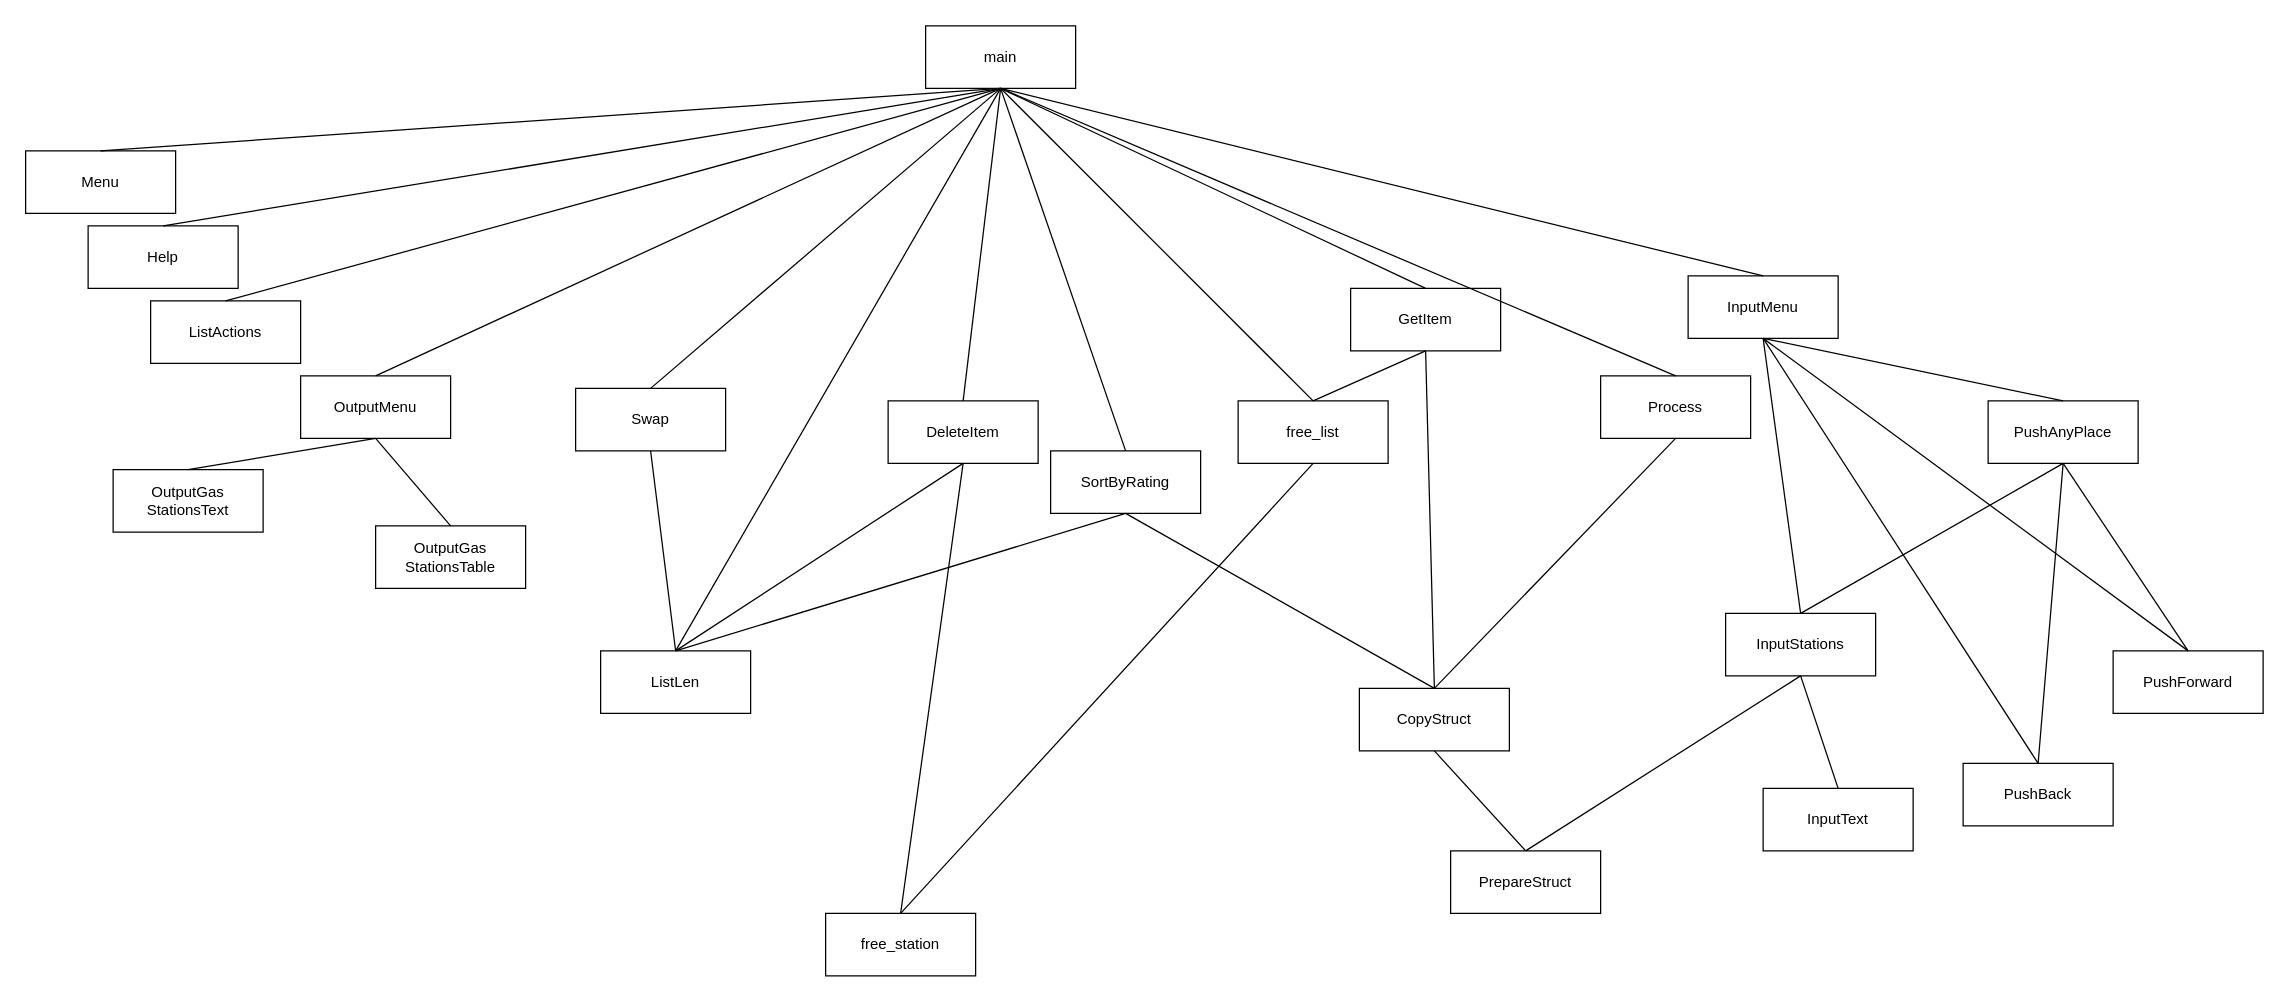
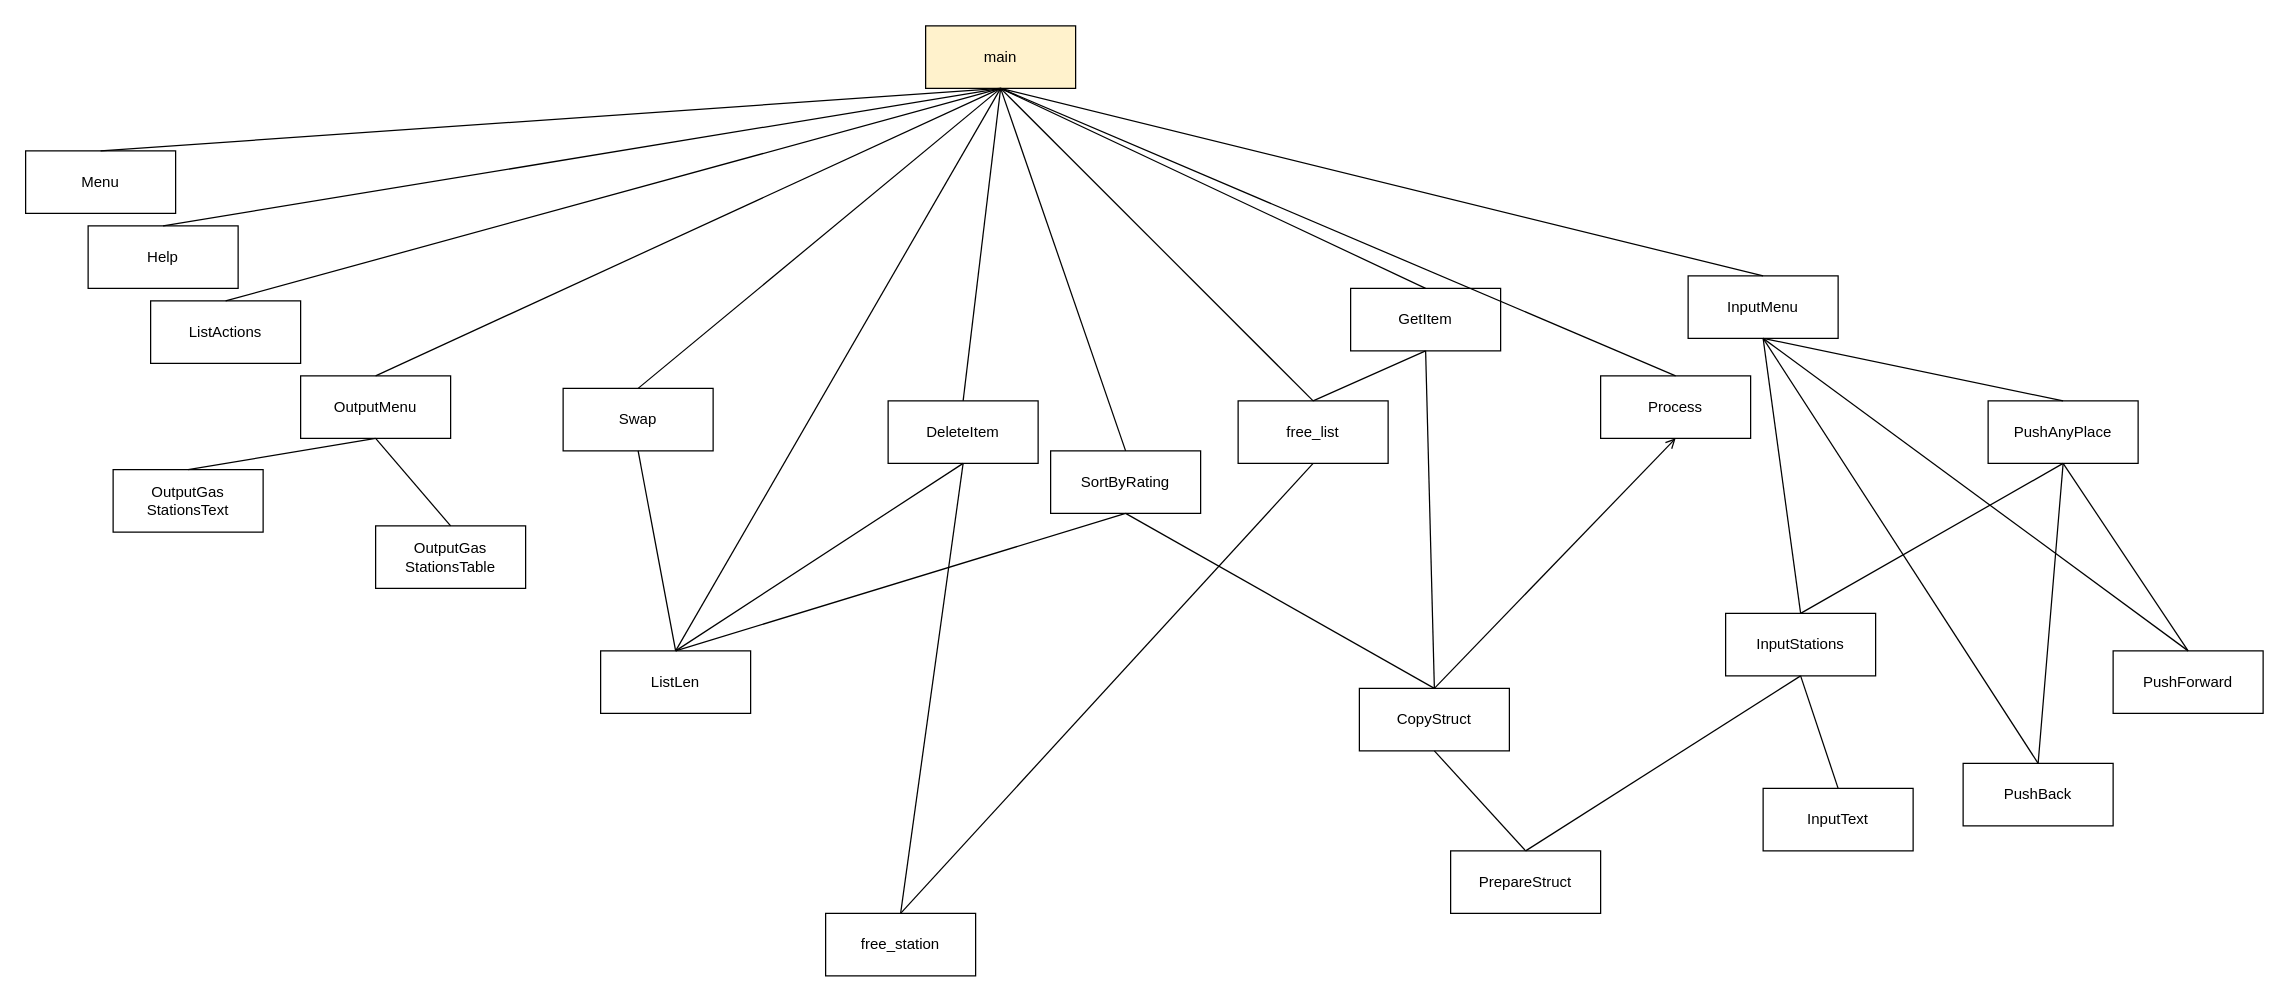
  <mxCell id="0" />
  <mxCell id="1" parent="0" />
- <mxCell id="2" value="main" style="rounded=0;whiteSpace=wrap;html=1;" vertex="1" parent="1"><mxGeometry x="740" width="120" height="50" as="geometry" y="20" /></mxCell>
+ <mxCell id="2" value="main" style="rounded=0;whiteSpace=wrap;html=1;fillColor=#fff2cc;" vertex="1" parent="1"><mxGeometry x="740" width="120" height="50" as="geometry" y="20" /></mxCell>
  <mxCell id="3" value="Menu" style="rounded=0;whiteSpace=wrap;html=1;" vertex="1" parent="1"><mxGeometry x="20" y="120" width="120" height="50" as="geometry" /></mxCell>
  <mxCell id="4" value="OutputMenu" style="rounded=0;whiteSpace=wrap;html=1;" vertex="1" parent="1"><mxGeometry x="240" y="300" width="120" height="50" as="geometry" /></mxCell>
  <mxCell id="5" value="InputMenu" style="rounded=0;whiteSpace=wrap;html=1;" vertex="1" parent="1"><mxGeometry x="1350" y="220" width="120" height="50" as="geometry" /></mxCell>
  <mxCell id="6" value="Help" style="rounded=0;whiteSpace=wrap;html=1;" vertex="1" parent="1"><mxGeometry x="70" y="180" width="120" height="50" as="geometry" /></mxCell>
  <mxCell id="7" value="ListActions" style="rounded=0;whiteSpace=wrap;html=1;" vertex="1" parent="1"><mxGeometry x="120" y="240" width="120" height="50" as="geometry" /></mxCell>
  <mxCell id="8" value="ListLen" style="rounded=0;whiteSpace=wrap;html=1;" vertex="1" parent="1"><mxGeometry x="480" y="520" width="120" height="50" as="geometry" /></mxCell>
  <mxCell id="9" value="DeleteItem" style="rounded=0;whiteSpace=wrap;html=1;" vertex="1" parent="1"><mxGeometry x="710" y="320" width="120" height="50" as="geometry" /></mxCell>
  <mxCell id="10" value="SortByRating" style="rounded=0;whiteSpace=wrap;html=1;" vertex="1" parent="1"><mxGeometry x="840" y="360" width="120" height="50" as="geometry" /></mxCell>
- <mxCell id="11" value="Swap" style="rounded=0;whiteSpace=wrap;html=1;" vertex="1" parent="1"><mxGeometry x="460" y="310" width="120" height="50" as="geometry" /></mxCell>
+ <mxCell id="11" value="Swap" style="rounded=0;whiteSpace=wrap;html=1;" vertex="1" parent="1"><mxGeometry x="450" y="310" width="120" height="50" as="geometry" /></mxCell>
  <mxCell id="12" value="GetItem" style="rounded=0;whiteSpace=wrap;html=1;" vertex="1" parent="1"><mxGeometry x="1080" y="230" width="120" height="50" as="geometry" /></mxCell>
  <mxCell id="13" value="PushBack" style="rounded=0;whiteSpace=wrap;html=1;" vertex="1" parent="1"><mxGeometry x="1570" y="610" width="120" height="50" as="geometry" /></mxCell>
  <mxCell id="14" value="PushForward" style="rounded=0;whiteSpace=wrap;html=1;" vertex="1" parent="1"><mxGeometry x="1690" y="520" width="120" height="50" as="geometry" /></mxCell>
  <mxCell id="15" value="PushAnyPlace" style="rounded=0;whiteSpace=wrap;html=1;" vertex="1" parent="1"><mxGeometry x="1590" y="320" width="120" height="50" as="geometry" /></mxCell>
  <mxCell id="16" value="InputStations" style="rounded=0;whiteSpace=wrap;html=1;" vertex="1" parent="1"><mxGeometry x="1380" y="490" width="120" height="50" as="geometry" /></mxCell>
  <mxCell id="17" value="Process" style="rounded=0;whiteSpace=wrap;html=1;" vertex="1" parent="1"><mxGeometry x="1280" y="300" width="120" height="50" as="geometry" /></mxCell>
  <mxCell id="18" value="PrepareStruct" style="rounded=0;whiteSpace=wrap;html=1;" vertex="1" parent="1"><mxGeometry x="1160" y="680" width="120" height="50" as="geometry" /></mxCell>
  <mxCell id="19" value="CopyStruct" style="rounded=0;whiteSpace=wrap;html=1;" vertex="1" parent="1"><mxGeometry x="1087" y="550" width="120" height="50" as="geometry" /></mxCell>
  <mxCell id="20" value="OutputGas&lt;br&gt;StationsTable" style="rounded=0;whiteSpace=wrap;html=1;" vertex="1" parent="1"><mxGeometry x="300" y="420" width="120" height="50" as="geometry" /></mxCell>
  <mxCell id="21" value="OutputGas&lt;br&gt;StationsText" style="rounded=0;whiteSpace=wrap;html=1;" vertex="1" parent="1"><mxGeometry x="90" y="375" width="120" height="50" as="geometry" /></mxCell>
  <mxCell id="22" value="free_station" style="rounded=0;whiteSpace=wrap;html=1;" vertex="1" parent="1"><mxGeometry x="660" y="730" width="120" height="50" as="geometry" /></mxCell>
  <mxCell id="23" value="free_list" style="rounded=0;whiteSpace=wrap;html=1;" vertex="1" parent="1"><mxGeometry x="990" y="320" width="120" height="50" as="geometry" /></mxCell>
  <mxCell id="24" value="" style="endArrow=none;html=1;entryX=0.5;entryY=1;entryDx=0;entryDy=0;exitX=0.5;exitY=0;exitDx=0;exitDy=0;" edge="1" parent="1" source="3" target="2"><mxGeometry width="50" height="50" relative="1" as="geometry"><mxPoint x="540" y="100" as="sourcePoint" /><mxPoint x="590" y="50" as="targetPoint" /></mxGeometry></mxCell>
  <mxCell id="25" value="" style="endArrow=none;html=1;entryX=0.5;entryY=1;entryDx=0;entryDy=0;exitX=0.5;exitY=0;exitDx=0;exitDy=0;" edge="1" parent="1" source="4" target="2"><mxGeometry width="50" height="50" relative="1" as="geometry"><mxPoint x="570" y="120" as="sourcePoint" /><mxPoint x="620" y="70" as="targetPoint" /></mxGeometry></mxCell>
  <mxCell id="26" value="" style="endArrow=none;html=1;entryX=0.5;entryY=1;entryDx=0;entryDy=0;exitX=0.5;exitY=0;exitDx=0;exitDy=0;" edge="1" parent="1" source="5" target="2"><mxGeometry width="50" height="50" relative="1" as="geometry"><mxPoint x="550" y="110" as="sourcePoint" /><mxPoint x="600" y="60" as="targetPoint" /></mxGeometry></mxCell>
  <mxCell id="27" value="" style="endArrow=none;html=1;exitX=0.5;exitY=0;exitDx=0;exitDy=0;" edge="1" parent="1" source="6"><mxGeometry width="50" height="50" relative="1" as="geometry"><mxPoint x="530" y="110" as="sourcePoint" /><mxPoint x="800" y="70" as="targetPoint" /></mxGeometry></mxCell>
  <mxCell id="28" value="" style="endArrow=none;html=1;entryX=0.5;entryY=1;entryDx=0;entryDy=0;exitX=0.5;exitY=0;exitDx=0;exitDy=0;" edge="1" parent="1" source="7" target="2"><mxGeometry width="50" height="50" relative="1" as="geometry"><mxPoint x="590" y="120" as="sourcePoint" /><mxPoint x="640" y="70" as="targetPoint" /></mxGeometry></mxCell>
  <mxCell id="29" value="" style="endArrow=none;html=1;exitX=0.5;exitY=0;exitDx=0;exitDy=0;" edge="1" parent="1" source="8"><mxGeometry width="50" height="50" relative="1" as="geometry"><mxPoint x="990" y="130" as="sourcePoint" /><mxPoint x="800" y="70" as="targetPoint" /></mxGeometry></mxCell>
  <mxCell id="30" value="" style="endArrow=none;html=1;exitX=0.5;exitY=0;exitDx=0;exitDy=0;" edge="1" parent="1" source="9"><mxGeometry width="50" height="50" relative="1" as="geometry"><mxPoint x="960" y="130" as="sourcePoint" /><mxPoint x="800" y="70" as="targetPoint" /></mxGeometry></mxCell>
  <mxCell id="31" value="" style="endArrow=none;html=1;exitX=0.5;exitY=0;exitDx=0;exitDy=0;" edge="1" parent="1" source="10"><mxGeometry width="50" height="50" relative="1" as="geometry"><mxPoint x="940" y="150" as="sourcePoint" /><mxPoint x="800" y="70" as="targetPoint" /></mxGeometry></mxCell>
  <mxCell id="32" value="" style="endArrow=none;html=1;entryX=0.5;entryY=1;entryDx=0;entryDy=0;exitX=0.5;exitY=0;exitDx=0;exitDy=0;" edge="1" parent="1" source="11" target="2"><mxGeometry width="50" height="50" relative="1" as="geometry"><mxPoint x="1010" y="120" as="sourcePoint" /><mxPoint x="1060" y="70" as="targetPoint" /></mxGeometry></mxCell>
  <mxCell id="33" value="" style="endArrow=none;html=1;exitX=0.5;exitY=0;exitDx=0;exitDy=0;" edge="1" parent="1" source="12"><mxGeometry width="50" height="50" relative="1" as="geometry"><mxPoint x="980" y="150" as="sourcePoint" /><mxPoint x="800" y="70" as="targetPoint" /></mxGeometry></mxCell>
  <mxCell id="34" value="" style="endArrow=none;html=1;entryX=0.5;entryY=0;entryDx=0;entryDy=0;" edge="1" parent="1" target="23"><mxGeometry width="50" height="50" relative="1" as="geometry"><mxPoint x="800" y="70" as="sourcePoint" /><mxPoint x="1110" y="60" as="targetPoint" /></mxGeometry></mxCell>
  <mxCell id="35" value="" style="endArrow=none;html=1;entryX=0.5;entryY=1;entryDx=0;entryDy=0;exitX=0.5;exitY=0;exitDx=0;exitDy=0;" edge="1" parent="1" source="17" target="2"><mxGeometry width="50" height="50" relative="1" as="geometry"><mxPoint x="1050" y="160" as="sourcePoint" /><mxPoint x="1100" y="110" as="targetPoint" /></mxGeometry></mxCell>
  <mxCell id="36" value="" style="endArrow=none;html=1;entryX=0.5;entryY=1;entryDx=0;entryDy=0;exitX=0.5;exitY=0;exitDx=0;exitDy=0;" edge="1" parent="1" source="20" target="4"><mxGeometry width="50" height="50" relative="1" as="geometry"><mxPoint x="1090" y="120" as="sourcePoint" /><mxPoint x="1090" y="350" as="targetPoint" /></mxGeometry></mxCell>
  <mxCell id="37" value="" style="endArrow=none;html=1;exitX=0.5;exitY=1;exitDx=0;exitDy=0;entryX=0.5;entryY=0;entryDx=0;entryDy=0;" edge="1" parent="1" source="4" target="21"><mxGeometry width="50" height="50" relative="1" as="geometry"><mxPoint x="1030" y="430" as="sourcePoint" /><mxPoint x="1080" y="380" as="targetPoint" /></mxGeometry></mxCell>
  <mxCell id="38" value="" style="endArrow=none;html=1;entryX=0.5;entryY=1;entryDx=0;entryDy=0;exitX=0.5;exitY=0;exitDx=0;exitDy=0;" edge="1" parent="1" source="13" target="5"><mxGeometry width="50" height="50" relative="1" as="geometry"><mxPoint x="1140" y="380" as="sourcePoint" /><mxPoint x="1220" y="410" as="targetPoint" /></mxGeometry></mxCell>
  <mxCell id="39" value="" style="endArrow=none;html=1;entryX=0.5;entryY=1;entryDx=0;entryDy=0;exitX=0.5;exitY=0;exitDx=0;exitDy=0;" edge="1" parent="1" source="14" target="5"><mxGeometry width="50" height="50" relative="1" as="geometry"><mxPoint x="480" y="570" as="sourcePoint" /><mxPoint x="530" y="520" as="targetPoint" /></mxGeometry></mxCell>
  <mxCell id="40" value="" style="endArrow=none;html=1;entryX=0.5;entryY=1;entryDx=0;entryDy=0;exitX=0.5;exitY=0;exitDx=0;exitDy=0;" edge="1" parent="1" source="15" target="5"><mxGeometry width="50" height="50" relative="1" as="geometry"><mxPoint x="540" y="570" as="sourcePoint" /><mxPoint x="590" y="520" as="targetPoint" /></mxGeometry></mxCell>
  <mxCell id="41" value="" style="endArrow=none;html=1;entryX=0.5;entryY=1;entryDx=0;entryDy=0;exitX=0.5;exitY=0;exitDx=0;exitDy=0;" edge="1" parent="1" source="16" target="5"><mxGeometry width="50" height="50" relative="1" as="geometry"><mxPoint x="480" y="570" as="sourcePoint" /><mxPoint x="530" y="520" as="targetPoint" /></mxGeometry></mxCell>
  <mxCell id="42" value="" style="endArrow=none;html=1;entryX=0.5;entryY=1;entryDx=0;entryDy=0;exitX=0.5;exitY=0;exitDx=0;exitDy=0;" edge="1" parent="1" source="8" target="9"><mxGeometry width="50" height="50" relative="1" as="geometry"><mxPoint x="410" y="-30" as="sourcePoint" /><mxPoint x="460" y="-80" as="targetPoint" /></mxGeometry></mxCell>
  <mxCell id="43" value="" style="endArrow=none;html=1;entryX=0.5;entryY=1;entryDx=0;entryDy=0;exitX=0.5;exitY=0;exitDx=0;exitDy=0;" edge="1" parent="1" source="22" target="9"><mxGeometry width="50" height="50" relative="1" as="geometry"><mxPoint x="830" y="-120" as="sourcePoint" /><mxPoint x="880" y="-170" as="targetPoint" /></mxGeometry></mxCell>
  <mxCell id="44" value="" style="endArrow=none;html=1;entryX=0.5;entryY=1;entryDx=0;entryDy=0;exitX=0.5;exitY=0;exitDx=0;exitDy=0;" edge="1" parent="1" source="8" target="10"><mxGeometry width="50" height="50" relative="1" as="geometry"><mxPoint x="530" y="-40" as="sourcePoint" /><mxPoint x="580" y="-90" as="targetPoint" /></mxGeometry></mxCell>
  <mxCell id="45" value="" style="endArrow=none;html=1;entryX=0.5;entryY=1;entryDx=0;entryDy=0;exitX=0.5;exitY=0;exitDx=0;exitDy=0;" edge="1" parent="1" source="19" target="10"><mxGeometry width="50" height="50" relative="1" as="geometry"><mxPoint x="900" y="-110" as="sourcePoint" /><mxPoint x="950" y="-160" as="targetPoint" /></mxGeometry></mxCell>
  <mxCell id="46" value="" style="endArrow=none;html=1;entryX=0.5;entryY=1;entryDx=0;entryDy=0;exitX=0.5;exitY=0;exitDx=0;exitDy=0;" edge="1" parent="1" source="19" target="12"><mxGeometry width="50" height="50" relative="1" as="geometry"><mxPoint x="1540" y="-140" as="sourcePoint" /><mxPoint x="1590" y="-190" as="targetPoint" /></mxGeometry></mxCell>
  <mxCell id="47" value="" style="endArrow=none;html=1;entryX=0.5;entryY=1;entryDx=0;entryDy=0;exitX=0.5;exitY=0;exitDx=0;exitDy=0;" edge="1" parent="1" source="23" target="12"><mxGeometry width="50" height="50" relative="1" as="geometry"><mxPoint x="940" y="-90" as="sourcePoint" /><mxPoint x="990" y="-140" as="targetPoint" /></mxGeometry></mxCell>
- <mxCell id="48" value="" style="endArrow=none;html=1;entryX=0.5;entryY=1;entryDx=0;entryDy=0;exitX=0.5;exitY=0;exitDx=0;exitDy=0;" edge="1" parent="1" source="19" target="17"><mxGeometry width="50" height="50" relative="1" as="geometry"><mxPoint x="1710" y="460" as="sourcePoint" /><mxPoint x="1760" y="410" as="targetPoint" /></mxGeometry></mxCell>
+ <mxCell id="48" value="" style="endArrow=open;html=1;entryX=0.5;entryY=1;entryDx=0;entryDy=0;exitX=0.5;exitY=0;exitDx=0;exitDy=0;" edge="1" parent="1" source="19" target="17"><mxGeometry width="50" height="50" relative="1" as="geometry"><mxPoint x="1710" y="460" as="sourcePoint" /><mxPoint x="1760" y="410" as="targetPoint" /></mxGeometry></mxCell>
  <mxCell id="49" value="" style="endArrow=none;html=1;entryX=0.5;entryY=1;entryDx=0;entryDy=0;exitX=0.5;exitY=0;exitDx=0;exitDy=0;" edge="1" parent="1" source="14" target="15"><mxGeometry width="50" height="50" relative="1" as="geometry"><mxPoint x="450" y="750" as="sourcePoint" /><mxPoint x="500" y="700" as="targetPoint" /></mxGeometry></mxCell>
  <mxCell id="50" value="" style="endArrow=none;html=1;entryX=0.5;entryY=1;entryDx=0;entryDy=0;exitX=0.5;exitY=0;exitDx=0;exitDy=0;" edge="1" parent="1" source="13" target="15"><mxGeometry width="50" height="50" relative="1" as="geometry"><mxPoint x="410" y="700" as="sourcePoint" /><mxPoint x="460" y="650" as="targetPoint" /></mxGeometry></mxCell>
  <mxCell id="51" value="" style="endArrow=none;html=1;entryX=0.5;entryY=1;entryDx=0;entryDy=0;exitX=0.5;exitY=0;exitDx=0;exitDy=0;" edge="1" parent="1" source="16" target="15"><mxGeometry width="50" height="50" relative="1" as="geometry"><mxPoint x="360" y="660" as="sourcePoint" /><mxPoint x="410" y="610" as="targetPoint" /></mxGeometry></mxCell>
  <mxCell id="52" value="" style="endArrow=none;html=1;entryX=0.5;entryY=1;entryDx=0;entryDy=0;exitX=0.5;exitY=0;exitDx=0;exitDy=0;" edge="1" parent="1" source="8" target="11"><mxGeometry width="50" height="50" relative="1" as="geometry"><mxPoint x="910" y="200" as="sourcePoint" /><mxPoint x="960" y="150" as="targetPoint" /></mxGeometry></mxCell>
  <mxCell id="53" value="InputText" style="rounded=0;whiteSpace=wrap;html=1;" vertex="1" parent="1"><mxGeometry x="1410" y="630" width="120" height="50" as="geometry" /></mxCell>
  <mxCell id="54" value="" style="endArrow=none;html=1;exitX=0.5;exitY=1;exitDx=0;exitDy=0;entryX=0.5;entryY=0;entryDx=0;entryDy=0;" edge="1" parent="1" source="16" target="53"><mxGeometry width="50" height="50" relative="1" as="geometry"><mxPoint x="1050" y="650" as="sourcePoint" /><mxPoint x="1100" y="600" as="targetPoint" /></mxGeometry></mxCell>
  <mxCell id="55" value="" style="endArrow=none;html=1;exitX=0.5;exitY=1;exitDx=0;exitDy=0;entryX=0.5;entryY=0;entryDx=0;entryDy=0;" edge="1" parent="1" source="16" target="18"><mxGeometry width="50" height="50" relative="1" as="geometry"><mxPoint x="930" y="530" as="sourcePoint" /><mxPoint x="980" y="480" as="targetPoint" /></mxGeometry></mxCell>
  <mxCell id="56" value="" style="endArrow=none;html=1;entryX=0.5;entryY=1;entryDx=0;entryDy=0;exitX=0.5;exitY=0;exitDx=0;exitDy=0;" edge="1" parent="1" source="22" target="23"><mxGeometry width="50" height="50" relative="1" as="geometry"><mxPoint x="1040" y="530" as="sourcePoint" /><mxPoint x="1090" y="480" as="targetPoint" /></mxGeometry></mxCell>
  <mxCell id="57" value="" style="endArrow=none;html=1;entryX=0.5;entryY=1;entryDx=0;entryDy=0;exitX=0.5;exitY=0;exitDx=0;exitDy=0;" edge="1" parent="1" source="18" target="19"><mxGeometry width="50" height="50" relative="1" as="geometry"><mxPoint x="1170" y="510" as="sourcePoint" /><mxPoint x="1220" y="460" as="targetPoint" /></mxGeometry></mxCell>
